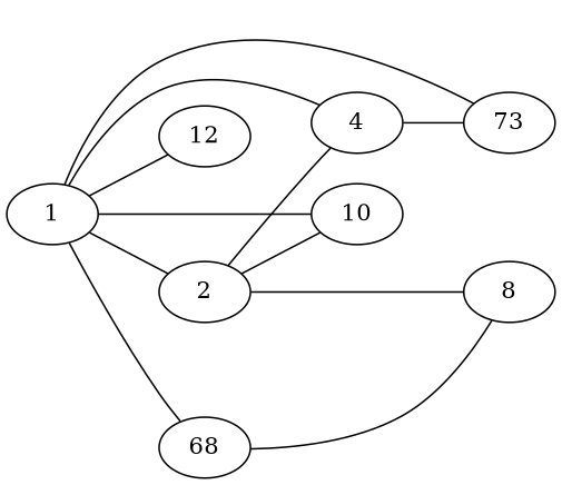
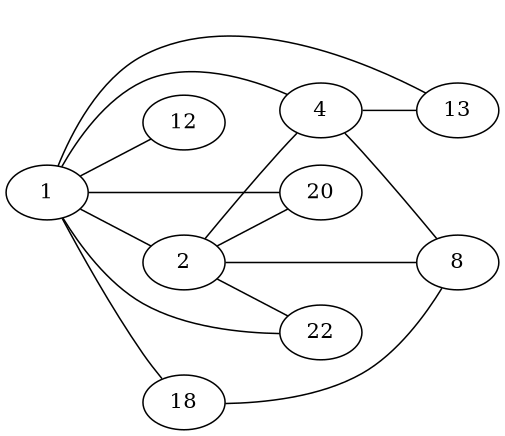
  strict graph {
    rankdir=LR
    edge [weight=2]
    1
    2
    4
    12
-   13 [label=73]
-   18 [label=68]
-   20 [label=10]
+   13
+   18
+   20
+   22
    8
    1 -- 2 [weight=4]
    1 -- 4 [weight=3]
    1 -- 12 [weight=3]
    1 -- 13 [weight=1]
    1 -- 18
    1 -- 20
+   1 -- 22
    2 -- 4 [weight=3]
    2 -- 20
+   2 -- 22
    2 -- 8 [weight=4]
    4 -- 13 [weight=3]
+   4 -- 8 [weight=3]
    18 -- 8
  }
